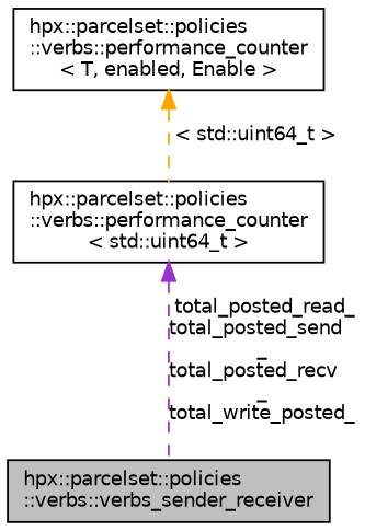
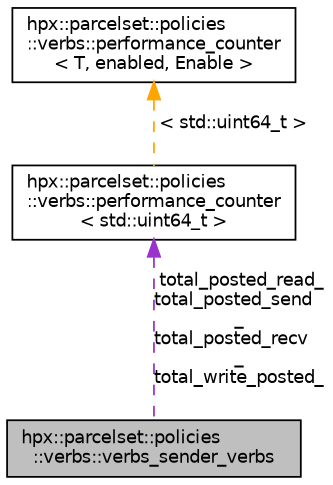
  digraph {
    node [color=black fillcolor=white fontname=Helvetica fontsize=10 shape=record style=filled]
    edge [dir=back fontname=Helvetica fontsize=10 labelfontname=Helvetica labelfontsize=10 style=dashed]
-   n1 [fillcolor=grey75 fontcolor=black height=0.2 label="hpx::parcelset::policies\l::verbs::verbs_sender_receiver" width=0.4]
+   n1 [fillcolor=grey75 fontcolor=black height=0.2 label="hpx::parcelset::policies\l::verbs::verbs_sender_verbs" width=0.4]
    n2 [height=0.2 label="hpx::parcelset::policies\l::verbs::performance_counter\l\< std::uint64_t \>" width=0.4]
    n3 [height=0.2 label="hpx::parcelset::policies\l::verbs::performance_counter\l\< T, enabled, Enable \>" width=0.4]
    n2 -> n1 [color=darkorchid3 label=" total_posted_read_\ntotal_posted_send\l_\ntotal_posted_recv\l_\ntotal_write_posted_"]
    n3 -> n2 [color=orange label=" \< std::uint64_t \>"]
  }
